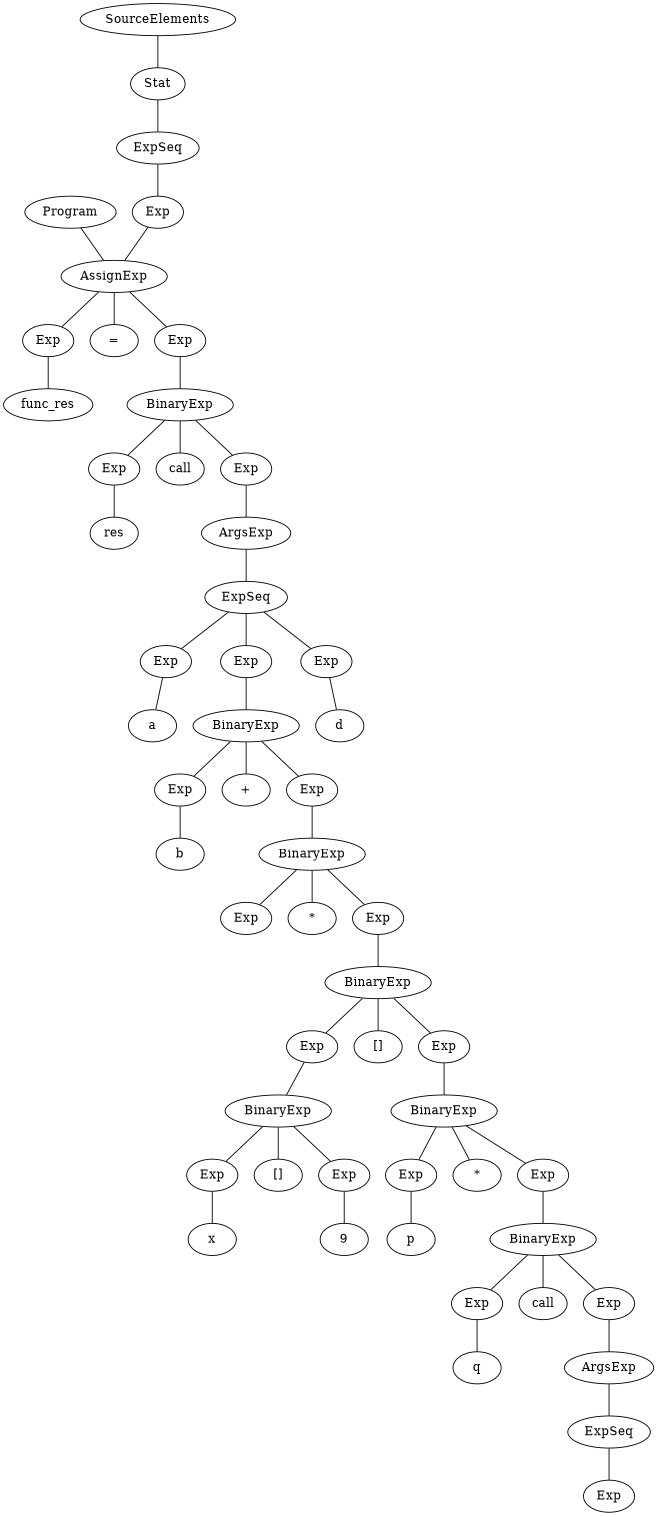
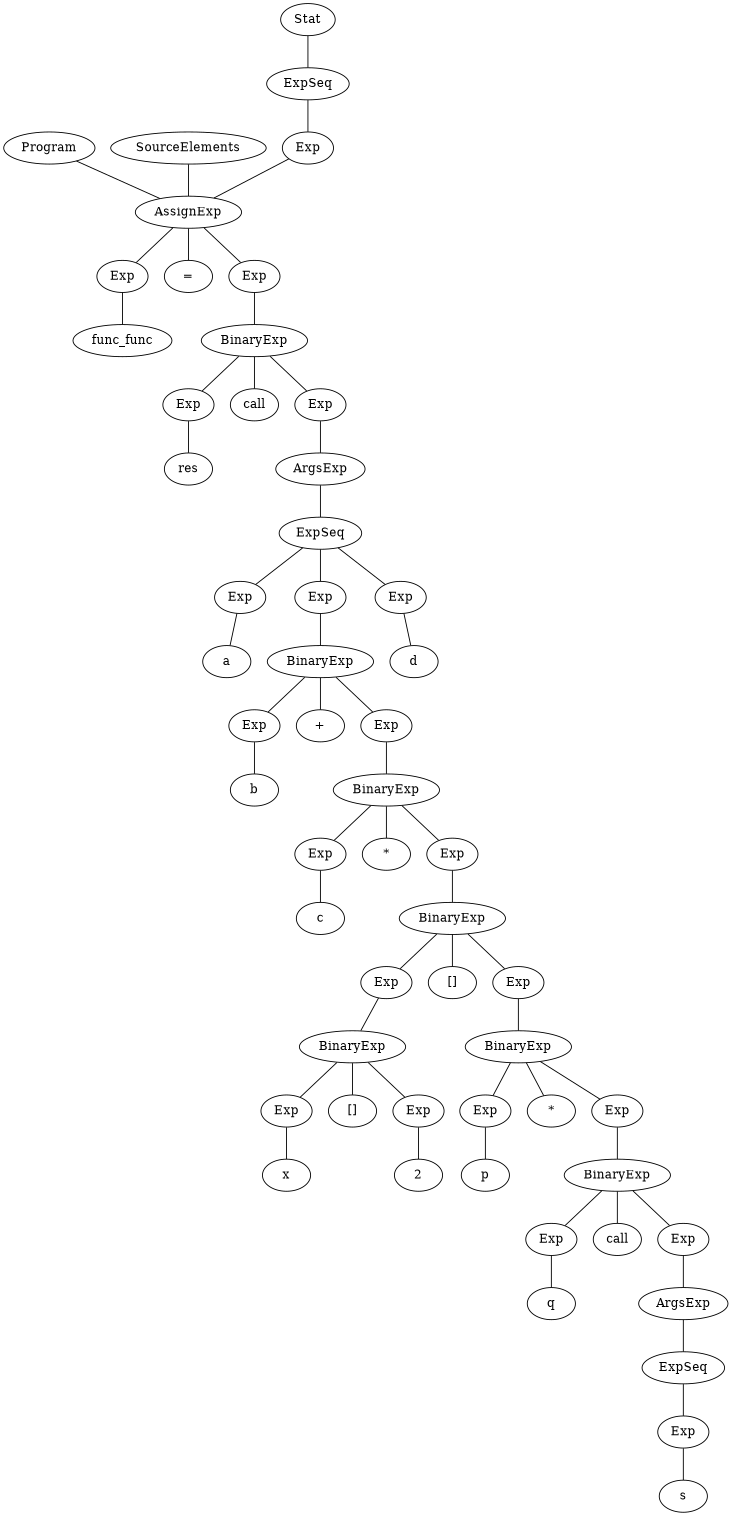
  graph {
    fontname="DejaVu Serif"
    node [fontname="DejaVu Serif"]
    edge [fontname="DejaVu Serif"]
    n1 [label=Program]
    n2 [label=AssignExp]
    n3 [label=SourceElements]
    n4 [label=Stat]
    n5 [label=ExpSeq]
    n6 [label=Exp]
    n7 [label=Exp]
    n8 [label="="]
    n9 [label=Exp]
-   n10 [label=func_res]
+   n10 [label=func_func]
    n11 [label=BinaryExp]
    n12 [label=Exp]
    n13 [label=call]
    n14 [label=Exp]
    n15 [label=res]
    n16 [label=ArgsExp]
    n17 [label=ExpSeq]
    n18 [label=Exp]
    n19 [label=Exp]
    n20 [label=Exp]
    n21 [label=a]
    n22 [label=BinaryExp]
    n23 [label=d]
    n24 [label=Exp]
    n25 [label="+"]
    n26 [label=Exp]
    n27 [label=b]
    n28 [label=BinaryExp]
    n29 [label=Exp]
    n30 [label="*"]
    n31 [label=Exp]
+   n32 [label=c]
    n33 [label=BinaryExp]
    n34 [label=Exp]
    n35 [label="[]"]
    n36 [label=Exp]
    n37 [label=BinaryExp]
    n38 [label=BinaryExp]
    n39 [label=Exp]
    n40 [label="[]"]
    n41 [label=Exp]
    n42 [label=x]
-   n43 [label=9]
+   n43 [label=2]
    n44 [label=Exp]
    n45 [label="*"]
    n46 [label=Exp]
    n47 [label=p]
    n48 [label=BinaryExp]
    n49 [label=Exp]
    n50 [label=call]
    n51 [label=Exp]
    n52 [label=q]
    n53 [label=ArgsExp]
    n54 [label=ExpSeq]
    n55 [label=Exp]
+   n56 [label=s]
    n1 -- n2
    n2 -- n7
    n2 -- n8
    n2 -- n9
-   n3 -- n4
+   n3 -- n2
    n4 -- n5
    n5 -- n6
    n6 -- n2
    n7 -- n10
    n9 -- n11
    n11 -- n12
    n11 -- n13
    n11 -- n14
    n12 -- n15
    n14 -- n16
    n16 -- n17
    n17 -- n18
    n17 -- n19
    n17 -- n20
    n18 -- n21
    n19 -- n22
    n20 -- n23
    n22 -- n24
    n22 -- n25
    n22 -- n26
    n24 -- n27
    n26 -- n28
    n28 -- n29
    n28 -- n30
    n28 -- n31
+   n29 -- n32
    n31 -- n33
    n33 -- n34
    n33 -- n35
    n33 -- n36
    n34 -- n37
    n36 -- n38
    n37 -- n39
    n37 -- n40
    n37 -- n41
    n38 -- n44
    n38 -- n45
    n38 -- n46
    n39 -- n42
    n41 -- n43
    n44 -- n47
    n46 -- n48
    n48 -- n49
    n48 -- n50
    n48 -- n51
    n49 -- n52
    n51 -- n53
    n53 -- n54
    n54 -- n55
+   n55 -- n56
  }
